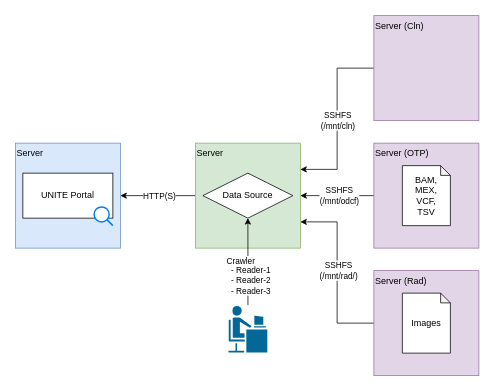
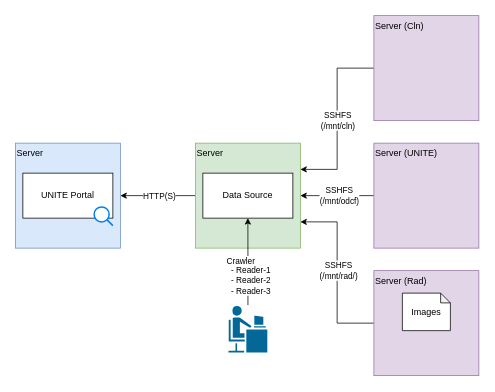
  <mxCell id="0" />
  <mxCell id="1" parent="0" />
  <mxCell id="2" style="edgeStyle=orthogonalEdgeStyle;rounded=0;orthogonalLoop=1;jettySize=auto;html=1;entryX=1;entryY=0.25;entryDx=0;entryDy=0;" edge="1" parent="1" source="4" target="14"><mxGeometry relative="1" as="geometry" /></mxCell>
  <mxCell id="3" value="SSHFS&lt;div&gt;(/mnt/cln)&lt;/div&gt;" style="edgeLabel;html=1;align=center;verticalAlign=middle;resizable=0;points=[];" vertex="1" connectable="0" parent="2"><mxGeometry x="0.013" relative="1" as="geometry"><mxPoint as="offset" /></mxGeometry></mxCell>
  <mxCell id="4" value="Server (Cln)" style="rounded=0;whiteSpace=wrap;html=1;align=left;verticalAlign=top;fillColor=#e1d5e7;strokeColor=#9673a6;" vertex="1" parent="1"><mxGeometry x="498" y="20" width="140" height="140" as="geometry" /></mxCell>
  <mxCell id="5" style="edgeStyle=orthogonalEdgeStyle;rounded=0;orthogonalLoop=1;jettySize=auto;html=1;entryX=1;entryY=0.75;entryDx=0;entryDy=0;" edge="1" parent="1" source="7" target="14"><mxGeometry relative="1" as="geometry" /></mxCell>
  <mxCell id="6" value="SSHFS&lt;div&gt;(/mnt/rad/)&lt;/div&gt;" style="edgeLabel;html=1;align=center;verticalAlign=middle;resizable=0;points=[];" vertex="1" connectable="0" parent="5"><mxGeometry x="0.03" y="-1" relative="1" as="geometry"><mxPoint as="offset" /></mxGeometry></mxCell>
  <mxCell id="7" value="Server (Rad)" style="rounded=0;whiteSpace=wrap;html=1;align=left;verticalAlign=top;fillColor=#e1d5e7;strokeColor=#9673a6;" vertex="1" parent="1"><mxGeometry x="498" y="360" width="140" height="140" as="geometry" /></mxCell>
  <mxCell id="8" value="Server" style="rounded=0;whiteSpace=wrap;html=1;align=left;verticalAlign=top;fillColor=#dae8fc;strokeColor=#6c8ebf;" vertex="1" parent="1"><mxGeometry x="20" y="190" width="140" height="140" as="geometry" /></mxCell>
  <mxCell id="9" style="edgeStyle=orthogonalEdgeStyle;rounded=0;orthogonalLoop=1;jettySize=auto;html=1;entryX=1;entryY=0.5;entryDx=0;entryDy=0;" edge="1" parent="1" source="11" target="14"><mxGeometry relative="1" as="geometry" /></mxCell>
  <mxCell id="10" value="SSHFS&lt;div&gt;(/mnt/odcf)&lt;/div&gt;" style="edgeLabel;html=1;align=center;verticalAlign=middle;resizable=0;points=[];" vertex="1" connectable="0" parent="9"><mxGeometry x="-0.041" y="-1" relative="1" as="geometry"><mxPoint as="offset" /></mxGeometry></mxCell>
- <mxCell id="11" value="Server (OTP)" style="rounded=0;whiteSpace=wrap;html=1;align=left;verticalAlign=top;fillColor=#e1d5e7;strokeColor=#9673a6;" vertex="1" parent="1"><mxGeometry x="498" y="190" width="140" height="140" as="geometry" /></mxCell>
+ <mxCell id="11" value="Server (UNITE)" style="rounded=0;whiteSpace=wrap;html=1;align=left;verticalAlign=top;fillColor=#e1d5e7;strokeColor=#9673a6;" vertex="1" parent="1"><mxGeometry x="498" y="190" width="140" height="140" as="geometry" /></mxCell>
  <mxCell id="12" style="edgeStyle=orthogonalEdgeStyle;rounded=0;orthogonalLoop=1;jettySize=auto;html=1;entryX=1;entryY=0.5;entryDx=0;entryDy=0;" edge="1" parent="1" source="14" target="8"><mxGeometry relative="1" as="geometry" /></mxCell>
  <mxCell id="13" value="HTTP(S)" style="edgeLabel;html=1;align=center;verticalAlign=middle;resizable=0;points=[];" vertex="1" connectable="0" parent="12"><mxGeometry x="-0.02" relative="1" as="geometry"><mxPoint as="offset" /></mxGeometry></mxCell>
  <mxCell id="14" value="Server" style="rounded=0;whiteSpace=wrap;html=1;align=left;verticalAlign=top;fillColor=#d5e8d4;strokeColor=#82b366;" vertex="1" parent="1"><mxGeometry x="260" y="190" width="140" height="140" as="geometry" /></mxCell>
  <mxCell id="15" value="UNITE Portal" style="rounded=0;whiteSpace=wrap;html=1;" vertex="1" parent="1"><mxGeometry x="30" y="230" width="120" height="60" as="geometry" /></mxCell>
- <mxCell id="16" value="Data Source" style="rhombus;whiteSpace=wrap;html=1;" vertex="1" parent="1"><mxGeometry x="270" y="230" width="120" height="60" as="geometry" /></mxCell>
- <mxCell id="17" value="BAM,&lt;div&gt;MEX,&lt;/div&gt;&lt;div&gt;VCF,&lt;/div&gt;&lt;div&gt;TSV&lt;/div&gt;" style="shape=note;whiteSpace=wrap;html=1;backgroundOutline=1;darkOpacity=0.05;size=13;" vertex="1" parent="1"><mxGeometry x="536" y="220" width="64" height="80" as="geometry" /></mxCell>
- <mxCell id="18" value="Images" style="shape=note;whiteSpace=wrap;html=1;backgroundOutline=1;darkOpacity=0.05;size=13;" vertex="1" parent="1"><mxGeometry x="536" y="390" width="64" height="80" as="geometry" /></mxCell>
+ <mxCell id="16" value="Data Source" style="rounded=0;whiteSpace=wrap;html=1;" vertex="1" parent="1"><mxGeometry x="270" y="230" width="120" height="60" as="geometry" /></mxCell>
+ <mxCell id="18" value="Images" style="shape=note;whiteSpace=wrap;html=1;backgroundOutline=1;darkOpacity=0.05;size=13;" vertex="1" parent="1"><mxGeometry x="536" y="390" width="64" height="50" as="geometry" /></mxCell>
  <mxCell id="19" style="edgeStyle=orthogonalEdgeStyle;rounded=0;orthogonalLoop=1;jettySize=auto;html=1;" edge="1" parent="1" source="21" target="16"><mxGeometry relative="1" as="geometry" /></mxCell>
  <mxCell id="20" value="Crawler&lt;div&gt;&amp;nbsp; - Reader-1&lt;/div&gt;&lt;div&gt;&amp;nbsp; - Reader-2&lt;/div&gt;&lt;div&gt;&amp;nbsp; - Reader-3&lt;/div&gt;" style="edgeLabel;html=1;align=left;verticalAlign=top;resizable=0;points=[];" vertex="1" connectable="0" parent="19"><mxGeometry x="-0.111" y="1" relative="1" as="geometry"><mxPoint x="-29" y="-20" as="offset" /></mxGeometry></mxCell>
  <mxCell id="21" value="" style="shape=mxgraph.cisco.people.androgenous_person;html=1;pointerEvents=1;dashed=0;fillColor=#036897;strokeColor=#ffffff;strokeWidth=2;verticalLabelPosition=bottom;verticalAlign=top;align=center;outlineConnect=0;" vertex="1" parent="1"><mxGeometry x="303.08" y="406" width="53.85" height="64" as="geometry" /></mxCell>
  <mxCell id="22" value="" style="html=1;verticalLabelPosition=bottom;align=center;labelBackgroundColor=#ffffff;verticalAlign=top;strokeWidth=2;strokeColor=#0080F0;shadow=0;dashed=0;shape=mxgraph.ios7.icons.looking_glass;" vertex="1" parent="1"><mxGeometry x="125" y="275" width="25" height="25" as="geometry" /></mxCell>
